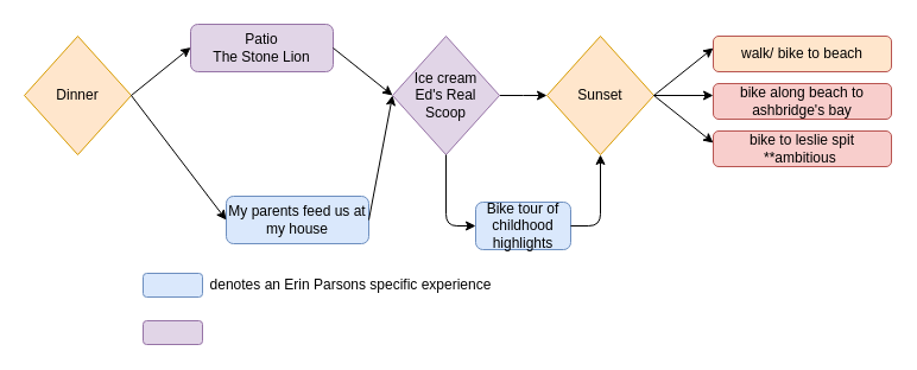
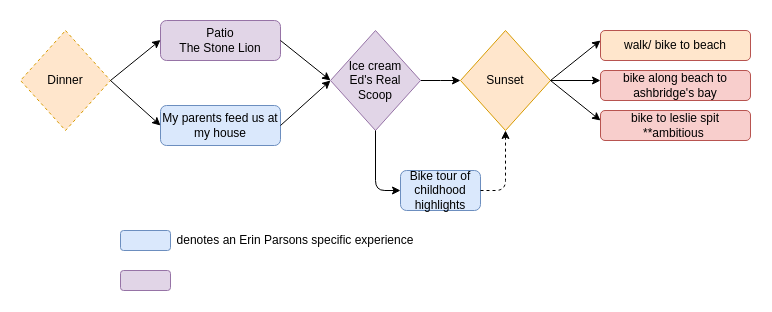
  <mxCell id="0" />
  <mxCell id="1" parent="0" />
  <mxCell id="2" value="Patio&lt;br&gt;The Stone Lion" style="rounded=1;whiteSpace=wrap;html=1;fontSize=12;glass=0;strokeWidth=1;shadow=0;fillColor=#e1d5e7;strokeColor=#9673a6;" parent="1" vertex="1"><mxGeometry x="160" y="20" width="120" height="40" as="geometry" /></mxCell>
- <mxCell id="3" value="My parents feed us at my house" style="rounded=1;whiteSpace=wrap;html=1;fontSize=12;glass=0;strokeWidth=1;shadow=0;fillColor=#dae8fc;strokeColor=#6c8ebf;" parent="1" vertex="1"><mxGeometry x="190" y="165" width="120" height="40" as="geometry" /></mxCell>
- <mxCell id="4" value="Dinner" style="rhombus;whiteSpace=wrap;html=1;fillColor=#ffe6cc;strokeColor=#d79b00;" vertex="1" parent="1"><mxGeometry x="20" y="30" width="90" height="100" as="geometry" /></mxCell>
+ <mxCell id="3" value="My parents feed us at my house" style="rounded=1;whiteSpace=wrap;html=1;fontSize=12;glass=0;strokeWidth=1;shadow=0;fillColor=#dae8fc;strokeColor=#6c8ebf;" parent="1" vertex="1"><mxGeometry x="160" y="105" width="120" height="40" as="geometry" /></mxCell>
+ <mxCell id="4" value="Dinner" style="rhombus;whiteSpace=wrap;html=1;fillColor=#ffe6cc;strokeColor=#d79b00;dashed=1;" vertex="1" parent="1"><mxGeometry x="20" y="30" width="90" height="100" as="geometry" /></mxCell>
  <mxCell id="5" style="edgeStyle=orthogonalEdgeStyle;rounded=0;orthogonalLoop=1;jettySize=auto;html=1;exitX=1;exitY=0.5;exitDx=0;exitDy=0;" edge="1" parent="1" source="6"><mxGeometry relative="1" as="geometry"><mxPoint x="460" y="80" as="targetPoint" /></mxGeometry></mxCell>
  <mxCell id="6" value="Ice cream&lt;br&gt;Ed's Real Scoop" style="rhombus;whiteSpace=wrap;html=1;fillColor=#e1d5e7;strokeColor=#9673a6;" vertex="1" parent="1"><mxGeometry x="330" y="30" width="90" height="100" as="geometry" /></mxCell>
  <mxCell id="7" value="" style="endArrow=classic;html=1;exitX=1;exitY=0.5;exitDx=0;exitDy=0;" edge="1" parent="1" source="2"><mxGeometry width="50" height="50" relative="1" as="geometry"><mxPoint x="230" y="160" as="sourcePoint" /><mxPoint x="330" y="80" as="targetPoint" /></mxGeometry></mxCell>
  <mxCell id="8" value="" style="endArrow=classic;html=1;exitX=1;exitY=0.5;exitDx=0;exitDy=0;" edge="1" parent="1" source="4"><mxGeometry width="50" height="50" relative="1" as="geometry"><mxPoint x="110" y="39.5" as="sourcePoint" /><mxPoint x="160" y="39.5" as="targetPoint" /><Array as="points" /></mxGeometry></mxCell>
  <mxCell id="9" value="Sunset" style="rhombus;whiteSpace=wrap;html=1;fillColor=#ffe6cc;strokeColor=#d79b00;" vertex="1" parent="1"><mxGeometry x="460" y="30" width="90" height="100" as="geometry" /></mxCell>
  <mxCell id="10" value="" style="endArrow=classic;html=1;exitX=0.5;exitY=1;exitDx=0;exitDy=0;" edge="1" parent="1" source="6"><mxGeometry width="50" height="50" relative="1" as="geometry"><mxPoint x="340" y="70" as="sourcePoint" /><mxPoint x="400" y="190" as="targetPoint" /><Array as="points"><mxPoint x="375" y="190" /></Array></mxGeometry></mxCell>
  <mxCell id="11" value="&lt;span&gt;Bike tour of childhood highlights&lt;/span&gt;" style="rounded=1;whiteSpace=wrap;html=1;fillColor=#dae8fc;strokeColor=#6c8ebf;" vertex="1" parent="1"><mxGeometry x="400" y="170" width="80" height="40" as="geometry" /></mxCell>
- <mxCell id="12" value="" style="endArrow=classic;html=1;exitX=1;exitY=0.5;exitDx=0;exitDy=0;entryX=0.5;entryY=1;entryDx=0;entryDy=0;" edge="1" parent="1" source="11" target="9"><mxGeometry width="50" height="50" relative="1" as="geometry"><mxPoint x="380" y="70" as="sourcePoint" /><mxPoint x="570" y="160" as="targetPoint" /><Array as="points"><mxPoint x="505" y="190" /></Array></mxGeometry></mxCell>
+ <mxCell id="12" value="" style="endArrow=classic;html=1;exitX=1;exitY=0.5;exitDx=0;exitDy=0;entryX=0.5;entryY=1;entryDx=0;entryDy=0;dashed=1;" edge="1" parent="1" source="11" target="9"><mxGeometry width="50" height="50" relative="1" as="geometry"><mxPoint x="380" y="70" as="sourcePoint" /><mxPoint x="570" y="160" as="targetPoint" /><Array as="points"><mxPoint x="505" y="190" /></Array></mxGeometry></mxCell>
  <mxCell id="13" value="" style="endArrow=classic;html=1;exitX=1;exitY=0.5;exitDx=0;exitDy=0;entryX=0;entryY=0.5;entryDx=0;entryDy=0;" edge="1" parent="1" source="4" target="3"><mxGeometry width="50" height="50" relative="1" as="geometry"><mxPoint x="380" y="70" as="sourcePoint" /><mxPoint x="430" y="20" as="targetPoint" /></mxGeometry></mxCell>
  <mxCell id="14" value="" style="endArrow=classic;html=1;" edge="1" parent="1"><mxGeometry width="50" height="50" relative="1" as="geometry"><mxPoint x="550" y="80" as="sourcePoint" /><mxPoint x="600" y="40" as="targetPoint" /></mxGeometry></mxCell>
  <mxCell id="15" value="" style="endArrow=classic;html=1;" edge="1" parent="1"><mxGeometry width="50" height="50" relative="1" as="geometry"><mxPoint x="550" y="80" as="sourcePoint" /><mxPoint x="600" y="120" as="targetPoint" /></mxGeometry></mxCell>
  <mxCell id="16" value="" style="endArrow=classic;html=1;" edge="1" parent="1"><mxGeometry width="50" height="50" relative="1" as="geometry"><mxPoint x="550" y="80" as="sourcePoint" /><mxPoint x="600" y="80" as="targetPoint" /></mxGeometry></mxCell>
  <mxCell id="17" value="walk/ bike to beach" style="rounded=1;whiteSpace=wrap;html=1;fillColor=#ffe6cc;strokeColor=#b85450;" vertex="1" parent="1"><mxGeometry x="600" y="30" width="150" height="30" as="geometry" /></mxCell>
  <mxCell id="18" value="bike along beach to ashbridge's bay" style="rounded=1;whiteSpace=wrap;html=1;fillColor=#f8cecc;strokeColor=#b85450;" vertex="1" parent="1"><mxGeometry x="600" y="70" width="150" height="30" as="geometry" /></mxCell>
  <mxCell id="19" value="bike to leslie spit **ambitious&amp;nbsp;" style="rounded=1;whiteSpace=wrap;html=1;fillColor=#f8cecc;strokeColor=#b85450;" vertex="1" parent="1"><mxGeometry x="600" y="110" width="150" height="30" as="geometry" /></mxCell>
  <mxCell id="20" value="" style="endArrow=classic;html=1;exitX=1;exitY=0.5;exitDx=0;exitDy=0;entryX=0;entryY=0.5;entryDx=0;entryDy=0;" edge="1" parent="1" source="3" target="6"><mxGeometry width="50" height="50" relative="1" as="geometry"><mxPoint x="340" y="120" as="sourcePoint" /><mxPoint x="390" y="70" as="targetPoint" /></mxGeometry></mxCell>
  <mxCell id="21" value="" style="rounded=1;whiteSpace=wrap;html=1;fillColor=#dae8fc;strokeColor=#6c8ebf;" vertex="1" parent="1"><mxGeometry x="120" y="230" width="50" height="20" as="geometry" /></mxCell>
  <mxCell id="22" value="denotes an Erin Parsons specific experience" style="text;html=1;strokeColor=none;fillColor=none;align=center;verticalAlign=middle;whiteSpace=wrap;rounded=0;" vertex="1" parent="1"><mxGeometry x="160" y="230" width="270" height="20" as="geometry" /></mxCell>
  <mxCell id="23" value="" style="rounded=1;whiteSpace=wrap;html=1;fillColor=#e1d5e7;strokeColor=#9673a6;" vertex="1" parent="1"><mxGeometry x="120" y="270" width="50" height="20" as="geometry" /></mxCell>
